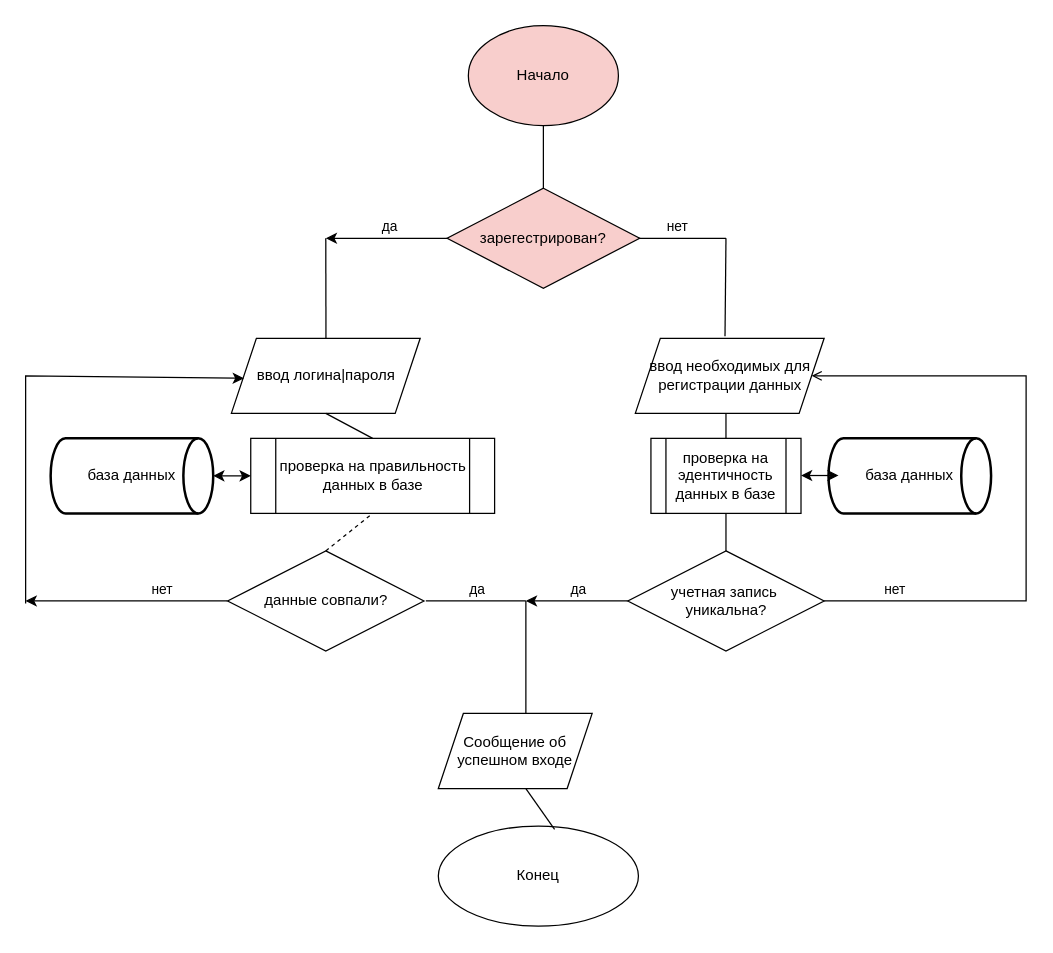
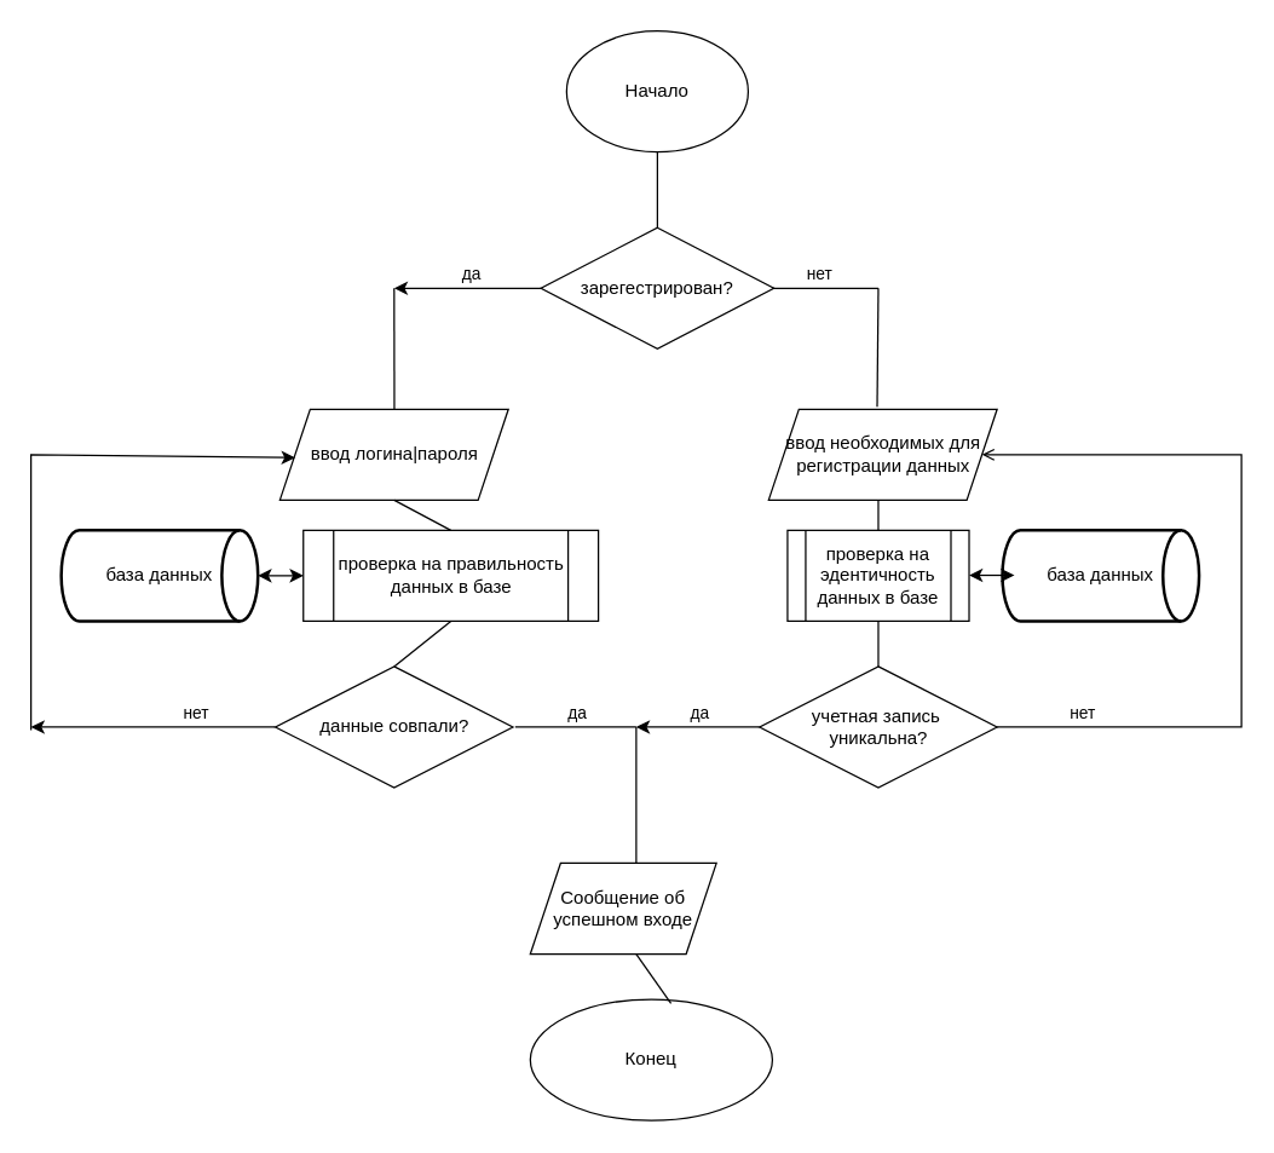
  <mxCell id="0" />
  <mxCell id="1" parent="0" />
- <mxCell id="2" value="Начало" style="ellipse;whiteSpace=wrap;html=1;fillColor=#f8cecc;" vertex="1" parent="1"><mxGeometry x="374" y="20" width="120" height="80" as="geometry" /></mxCell>
+ <mxCell id="2" value="Начало" style="ellipse;whiteSpace=wrap;html=1;" vertex="1" parent="1"><mxGeometry x="374" y="20" width="120" height="80" as="geometry" /></mxCell>
  <mxCell id="3" value="" style="endArrow=none;html=1;rounded=0;" edge="1" parent="1"><mxGeometry width="50" height="50" relative="1" as="geometry"><mxPoint x="434" y="150" as="sourcePoint" /><mxPoint x="434" y="100" as="targetPoint" /></mxGeometry></mxCell>
  <mxCell id="4" style="edgeStyle=none;rounded=0;orthogonalLoop=1;jettySize=auto;html=1;" edge="1" parent="1" source="6"><mxGeometry relative="1" as="geometry"><mxPoint x="260" y="190" as="targetPoint" /></mxGeometry></mxCell>
  <mxCell id="5" value="да" style="edgeLabel;html=1;align=center;verticalAlign=middle;resizable=0;points=[];" vertex="1" connectable="0" parent="4"><mxGeometry x="-0.12" y="1" relative="1" as="geometry"><mxPoint x="-4" y="-11" as="offset" /></mxGeometry></mxCell>
- <mxCell id="6" value="зарегестрирован?" style="rhombus;whiteSpace=wrap;html=1;fillColor=#f8cecc;" vertex="1" parent="1"><mxGeometry x="357" y="150" width="154" height="80" as="geometry" /></mxCell>
+ <mxCell id="6" value="зарегестрирован?" style="rhombus;whiteSpace=wrap;html=1;" vertex="1" parent="1"><mxGeometry x="357" y="150" width="154" height="80" as="geometry" /></mxCell>
  <mxCell id="7" value="ввод логина|&lt;span style=&quot;background-color: initial;&quot;&gt;пароля&lt;/span&gt;" style="shape=parallelogram;perimeter=parallelogramPerimeter;whiteSpace=wrap;html=1;fixedSize=1;" vertex="1" parent="1"><mxGeometry x="184.5" y="270" width="151" height="60" as="geometry" /></mxCell>
  <mxCell id="8" value="проверка на правильность данных в базе" style="shape=process;whiteSpace=wrap;html=1;backgroundOutline=1;strokeColor=default;" vertex="1" parent="1"><mxGeometry x="200" y="350" width="195" height="60" as="geometry" /></mxCell>
  <mxCell id="9" value="" style="endArrow=none;html=1;rounded=0;" edge="1" parent="1"><mxGeometry width="50" height="50" relative="1" as="geometry"><mxPoint x="260.16" y="270" as="sourcePoint" /><mxPoint x="260" y="190" as="targetPoint" /></mxGeometry></mxCell>
  <mxCell id="10" value="" style="endArrow=none;html=1;rounded=0;exitX=0.5;exitY=0;exitDx=0;exitDy=0;" edge="1" parent="1" source="8"><mxGeometry width="50" height="50" relative="1" as="geometry"><mxPoint x="210" y="380" as="sourcePoint" /><mxPoint x="260" y="330" as="targetPoint" /></mxGeometry></mxCell>
  <mxCell id="11" value="база данных" style="strokeWidth=2;html=1;shape=mxgraph.flowchart.direct_data;whiteSpace=wrap;" vertex="1" parent="1"><mxGeometry x="40" y="350" width="130" height="60" as="geometry" /></mxCell>
  <mxCell id="12" value="" style="endArrow=classic;startArrow=classic;html=1;rounded=0;entryX=0;entryY=0.5;entryDx=0;entryDy=0;" edge="1" parent="1" target="8"><mxGeometry width="50" height="50" relative="1" as="geometry"><mxPoint x="170" y="380" as="sourcePoint" /><mxPoint x="220" y="330" as="targetPoint" /></mxGeometry></mxCell>
  <mxCell id="13" style="edgeStyle=none;rounded=0;orthogonalLoop=1;jettySize=auto;html=1;" edge="1" parent="1" source="15"><mxGeometry relative="1" as="geometry"><mxPoint y="480" as="targetPoint" x="20" /></mxGeometry></mxCell>
  <mxCell id="14" value="нет" style="edgeLabel;html=1;align=center;verticalAlign=middle;resizable=0;points=[];" vertex="1" connectable="0" parent="13"><mxGeometry x="-0.494" y="-3" relative="1" as="geometry"><mxPoint x="-12" y="-7" as="offset" /></mxGeometry></mxCell>
  <mxCell id="15" value="данные совпали?" style="rhombus;whiteSpace=wrap;html=1;" vertex="1" parent="1"><mxGeometry x="181.5" y="440" width="157" height="80" as="geometry" /></mxCell>
- <mxCell id="16" value="" style="endArrow=none;html=1;rounded=0;entryX=0.5;entryY=1;entryDx=0;entryDy=0;exitX=0.5;exitY=0;exitDx=0;exitDy=0;dashed=1;" edge="1" parent="1" source="15" target="8"><mxGeometry width="50" height="50" relative="1" as="geometry"><mxPoint x="260" y="437" as="sourcePoint" /><mxPoint x="310" y="380" as="targetPoint" /></mxGeometry></mxCell>
+ <mxCell id="16" value="" style="endArrow=none;html=1;rounded=0;entryX=0.5;entryY=1;entryDx=0;entryDy=0;exitX=0.5;exitY=0;exitDx=0;exitDy=0;" edge="1" parent="1" source="15" target="8"><mxGeometry width="50" height="50" relative="1" as="geometry"><mxPoint x="260" y="437" as="sourcePoint" /><mxPoint x="310" y="380" as="targetPoint" /></mxGeometry></mxCell>
  <mxCell id="17" value="" style="endArrow=classic;html=1;rounded=0;entryX=0;entryY=0.5;entryDx=0;entryDy=0;" edge="1" parent="1"><mxGeometry width="50" height="50" relative="1" as="geometry"><mxPoint y="482" as="sourcePoint" x="20" /><mxPoint x="194.5" y="302" as="targetPoint" /><Array as="points"><mxPoint y="300" x="20" /></Array></mxGeometry></mxCell>
  <mxCell id="18" value="Сообщение об успешном входе" style="shape=parallelogram;perimeter=parallelogramPerimeter;whiteSpace=wrap;html=1;fixedSize=1;" vertex="1" parent="1"><mxGeometry x="350" y="570" width="123" height="60" as="geometry" /></mxCell>
  <mxCell id="19" value="" style="endArrow=none;html=1;rounded=0;" edge="1" parent="1"><mxGeometry width="50" height="50" relative="1" as="geometry"><mxPoint x="340" y="480" as="sourcePoint" /><mxPoint x="420" y="480" as="targetPoint" /></mxGeometry></mxCell>
  <mxCell id="20" value="да" style="edgeLabel;html=1;align=center;verticalAlign=middle;resizable=0;points=[];" vertex="1" connectable="0" parent="19"><mxGeometry x="-0.173" y="2" relative="1" as="geometry"><mxPoint x="7" y="-8" as="offset" /></mxGeometry></mxCell>
  <mxCell id="21" value="" style="endArrow=none;html=1;rounded=0;exitX=0.569;exitY=0;exitDx=0;exitDy=0;exitPerimeter=0;" edge="1" parent="1" source="18"><mxGeometry width="50" height="50" relative="1" as="geometry"><mxPoint x="370" y="530" as="sourcePoint" /><mxPoint x="420" y="480" as="targetPoint" /></mxGeometry></mxCell>
  <mxCell id="22" value="ввод необходимых для регистрации данных" style="shape=parallelogram;perimeter=parallelogramPerimeter;whiteSpace=wrap;html=1;fixedSize=1;strokeColor=default;" vertex="1" parent="1"><mxGeometry x="507.5" y="270" width="151" height="60" as="geometry" /></mxCell>
  <mxCell id="23" value="" style="endArrow=none;html=1;rounded=0;" edge="1" parent="1"><mxGeometry width="50" height="50" relative="1" as="geometry"><mxPoint x="510" y="190" as="sourcePoint" /><mxPoint x="580" y="190" as="targetPoint" /></mxGeometry></mxCell>
  <mxCell id="24" value="нет" style="edgeLabel;html=1;align=center;verticalAlign=middle;resizable=0;points=[];" vertex="1" connectable="0" parent="23"><mxGeometry x="-0.368" relative="1" as="geometry"><mxPoint x="8" y="-10" as="offset" /></mxGeometry></mxCell>
  <mxCell id="25" value="" style="endArrow=none;html=1;rounded=0;exitX=0.475;exitY=-0.029;exitDx=0;exitDy=0;exitPerimeter=0;" edge="1" parent="1" source="22"><mxGeometry width="50" height="50" relative="1" as="geometry"><mxPoint x="570" y="268" as="sourcePoint" /><mxPoint x="580" y="190" as="targetPoint" /></mxGeometry></mxCell>
  <mxCell id="26" value="проверка на эдентичность данных в базе" style="shape=process;whiteSpace=wrap;html=1;backgroundOutline=1;strokeColor=default;" vertex="1" parent="1"><mxGeometry x="520" y="350" width="120" height="60" as="geometry" /></mxCell>
  <mxCell id="27" value="" style="endArrow=none;html=1;rounded=0;exitX=0.5;exitY=0;exitDx=0;exitDy=0;" edge="1" parent="1"><mxGeometry width="50" height="50" relative="1" as="geometry"><mxPoint x="580" y="350" as="sourcePoint" /><mxPoint x="580" y="330" as="targetPoint" /></mxGeometry></mxCell>
  <mxCell id="28" value="база данных" style="strokeWidth=2;html=1;shape=mxgraph.flowchart.direct_data;whiteSpace=wrap;strokeColor=default;" vertex="1" parent="1"><mxGeometry x="662" y="350" width="130" height="60" as="geometry" /></mxCell>
  <mxCell id="29" value="" style="endArrow=classic;startArrow=classic;html=1;rounded=0;entryX=0;entryY=0.5;entryDx=0;entryDy=0;strokeColor=default;" edge="1" parent="1"><mxGeometry width="50" height="50" relative="1" as="geometry"><mxPoint x="640" y="379.71" as="sourcePoint" /><mxPoint x="670" y="379.71" as="targetPoint" /></mxGeometry></mxCell>
  <mxCell id="30" style="edgeStyle=none;rounded=0;orthogonalLoop=1;jettySize=auto;html=1;entryX=1;entryY=0.5;entryDx=0;entryDy=0;endArrow=open;" edge="1" parent="1" source="34" target="22"><mxGeometry relative="1" as="geometry"><Array as="points"><mxPoint x="820" y="480" /><mxPoint x="820" y="300" /></Array></mxGeometry></mxCell>
  <mxCell id="31" value="нет" style="edgeLabel;html=1;align=center;verticalAlign=middle;resizable=0;points=[];" vertex="1" connectable="0" parent="30"><mxGeometry x="-0.782" y="-2" relative="1" as="geometry"><mxPoint y="-12" as="offset" /></mxGeometry></mxCell>
  <mxCell id="32" style="edgeStyle=none;rounded=0;orthogonalLoop=1;jettySize=auto;html=1;" edge="1" parent="1" source="34"><mxGeometry relative="1" as="geometry"><mxPoint x="420" y="480" as="targetPoint" /></mxGeometry></mxCell>
  <mxCell id="33" value="да" style="edgeLabel;html=1;align=center;verticalAlign=middle;resizable=0;points=[];" vertex="1" connectable="0" parent="32"><mxGeometry x="-0.019" y="-1" relative="1" as="geometry"><mxPoint y="-9" as="offset" /></mxGeometry></mxCell>
  <mxCell id="34" value="учетная запись&amp;nbsp;&lt;div&gt;уникальна?&lt;/div&gt;" style="rhombus;whiteSpace=wrap;html=1;" vertex="1" parent="1"><mxGeometry x="501.5" y="440" width="157" height="80" as="geometry" /></mxCell>
  <mxCell id="35" value="" style="endArrow=none;html=1;rounded=0;entryX=0.5;entryY=1;entryDx=0;entryDy=0;exitX=0.5;exitY=0;exitDx=0;exitDy=0;" edge="1" parent="1"><mxGeometry width="50" height="50" relative="1" as="geometry"><mxPoint x="580" y="440" as="sourcePoint" /><mxPoint x="580" y="410" as="targetPoint" /></mxGeometry></mxCell>
  <mxCell id="36" value="Конец" style="ellipse;whiteSpace=wrap;html=1;" vertex="1" parent="1"><mxGeometry x="350" y="660" width="160" height="80" as="geometry" /></mxCell>
  <mxCell id="37" value="" style="endArrow=none;html=1;rounded=0;exitX=0.581;exitY=0.033;exitDx=0;exitDy=0;exitPerimeter=0;" edge="1" parent="1" source="36"><mxGeometry width="50" height="50" relative="1" as="geometry"><mxPoint x="370" y="680" as="sourcePoint" /><mxPoint x="420" y="630" as="targetPoint" /></mxGeometry></mxCell>
